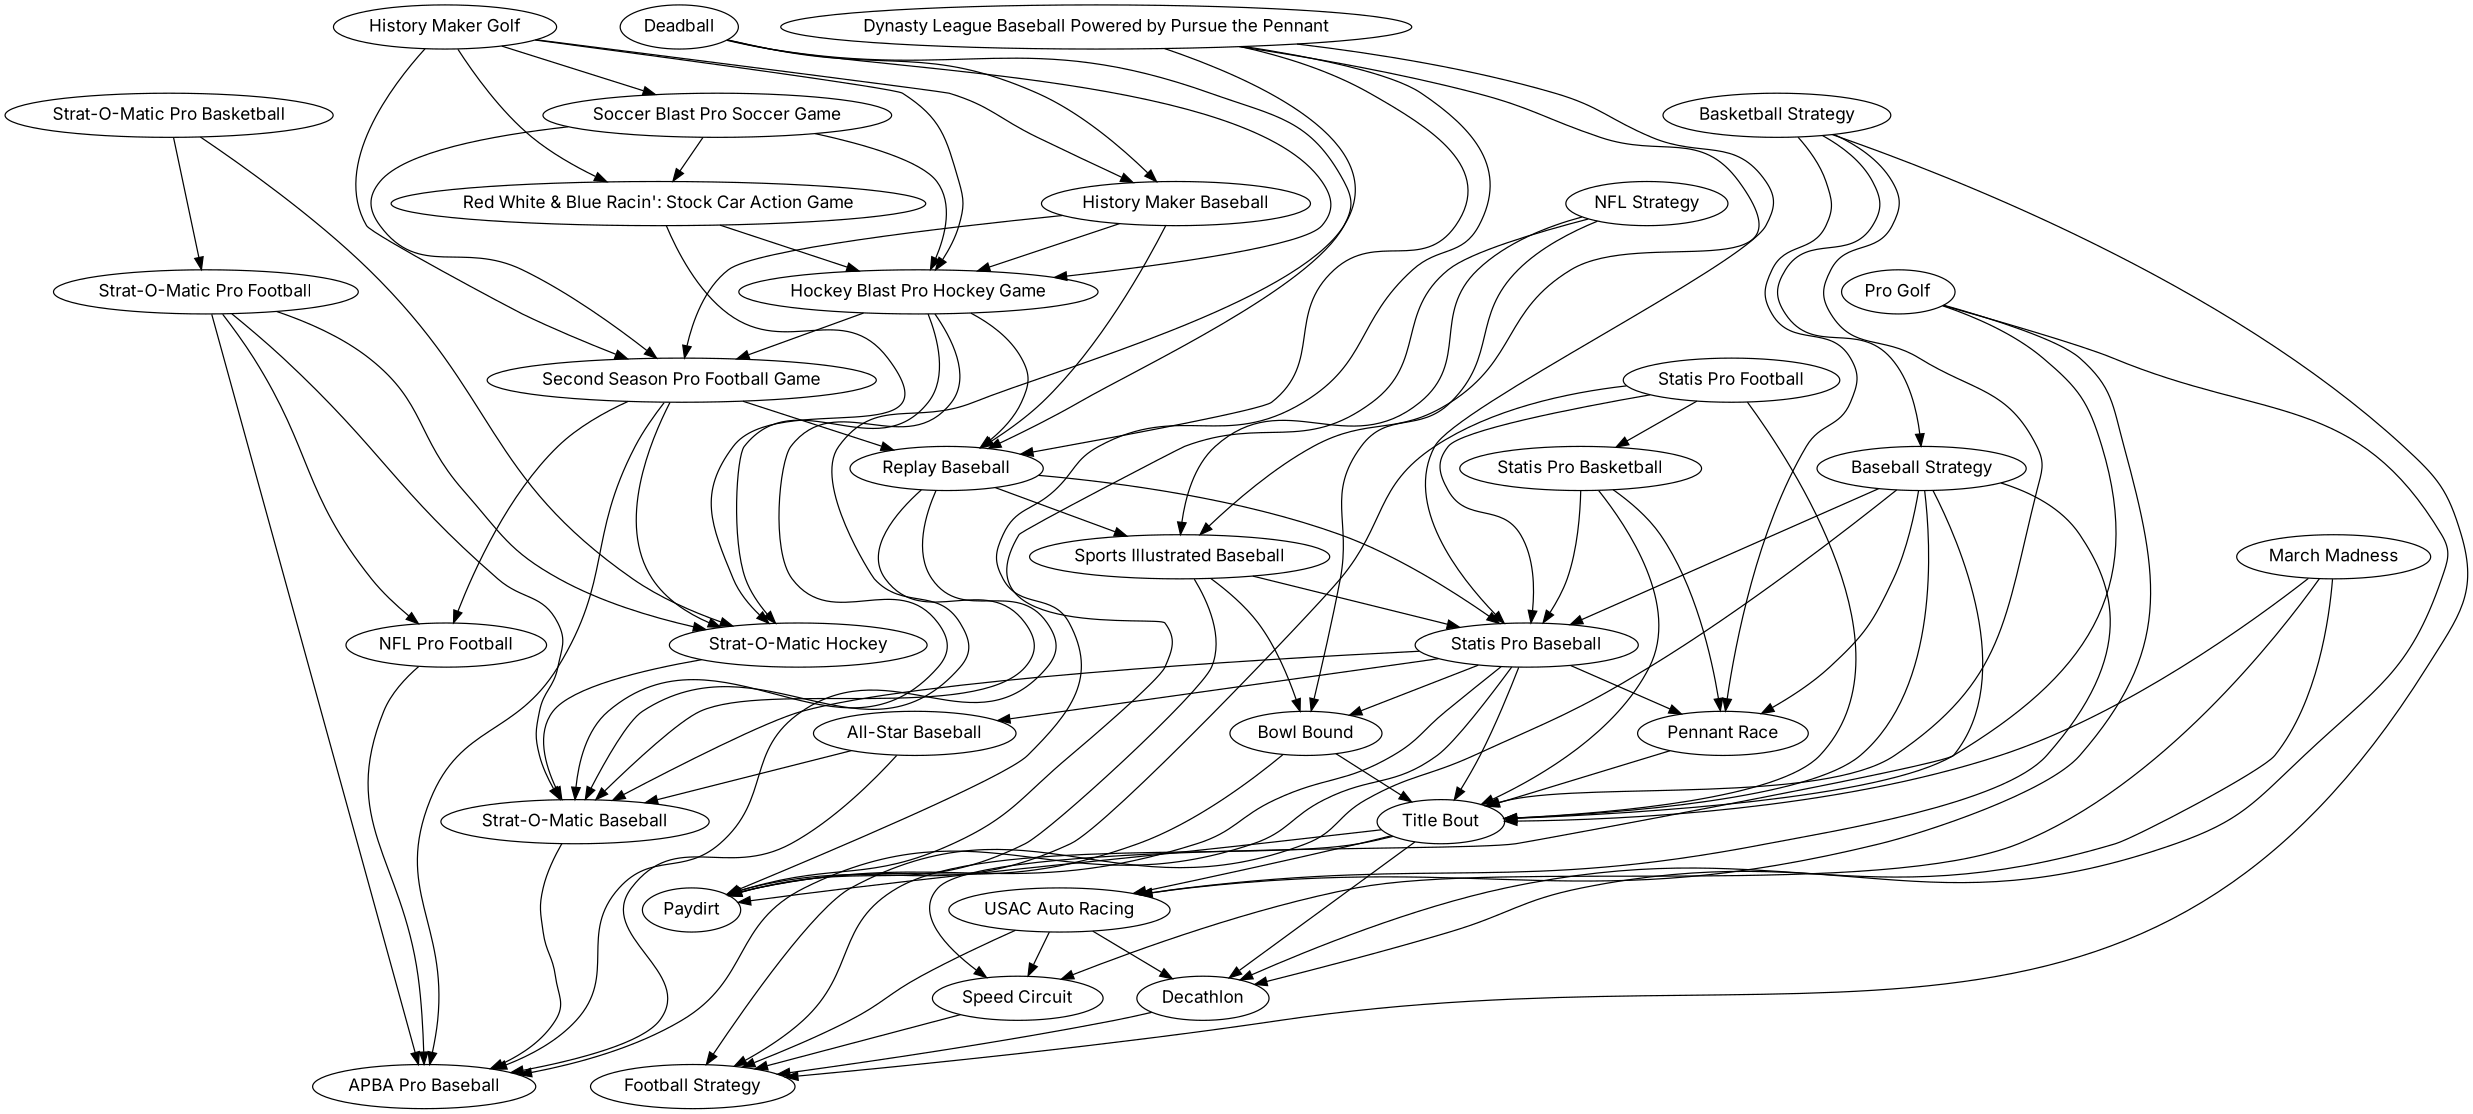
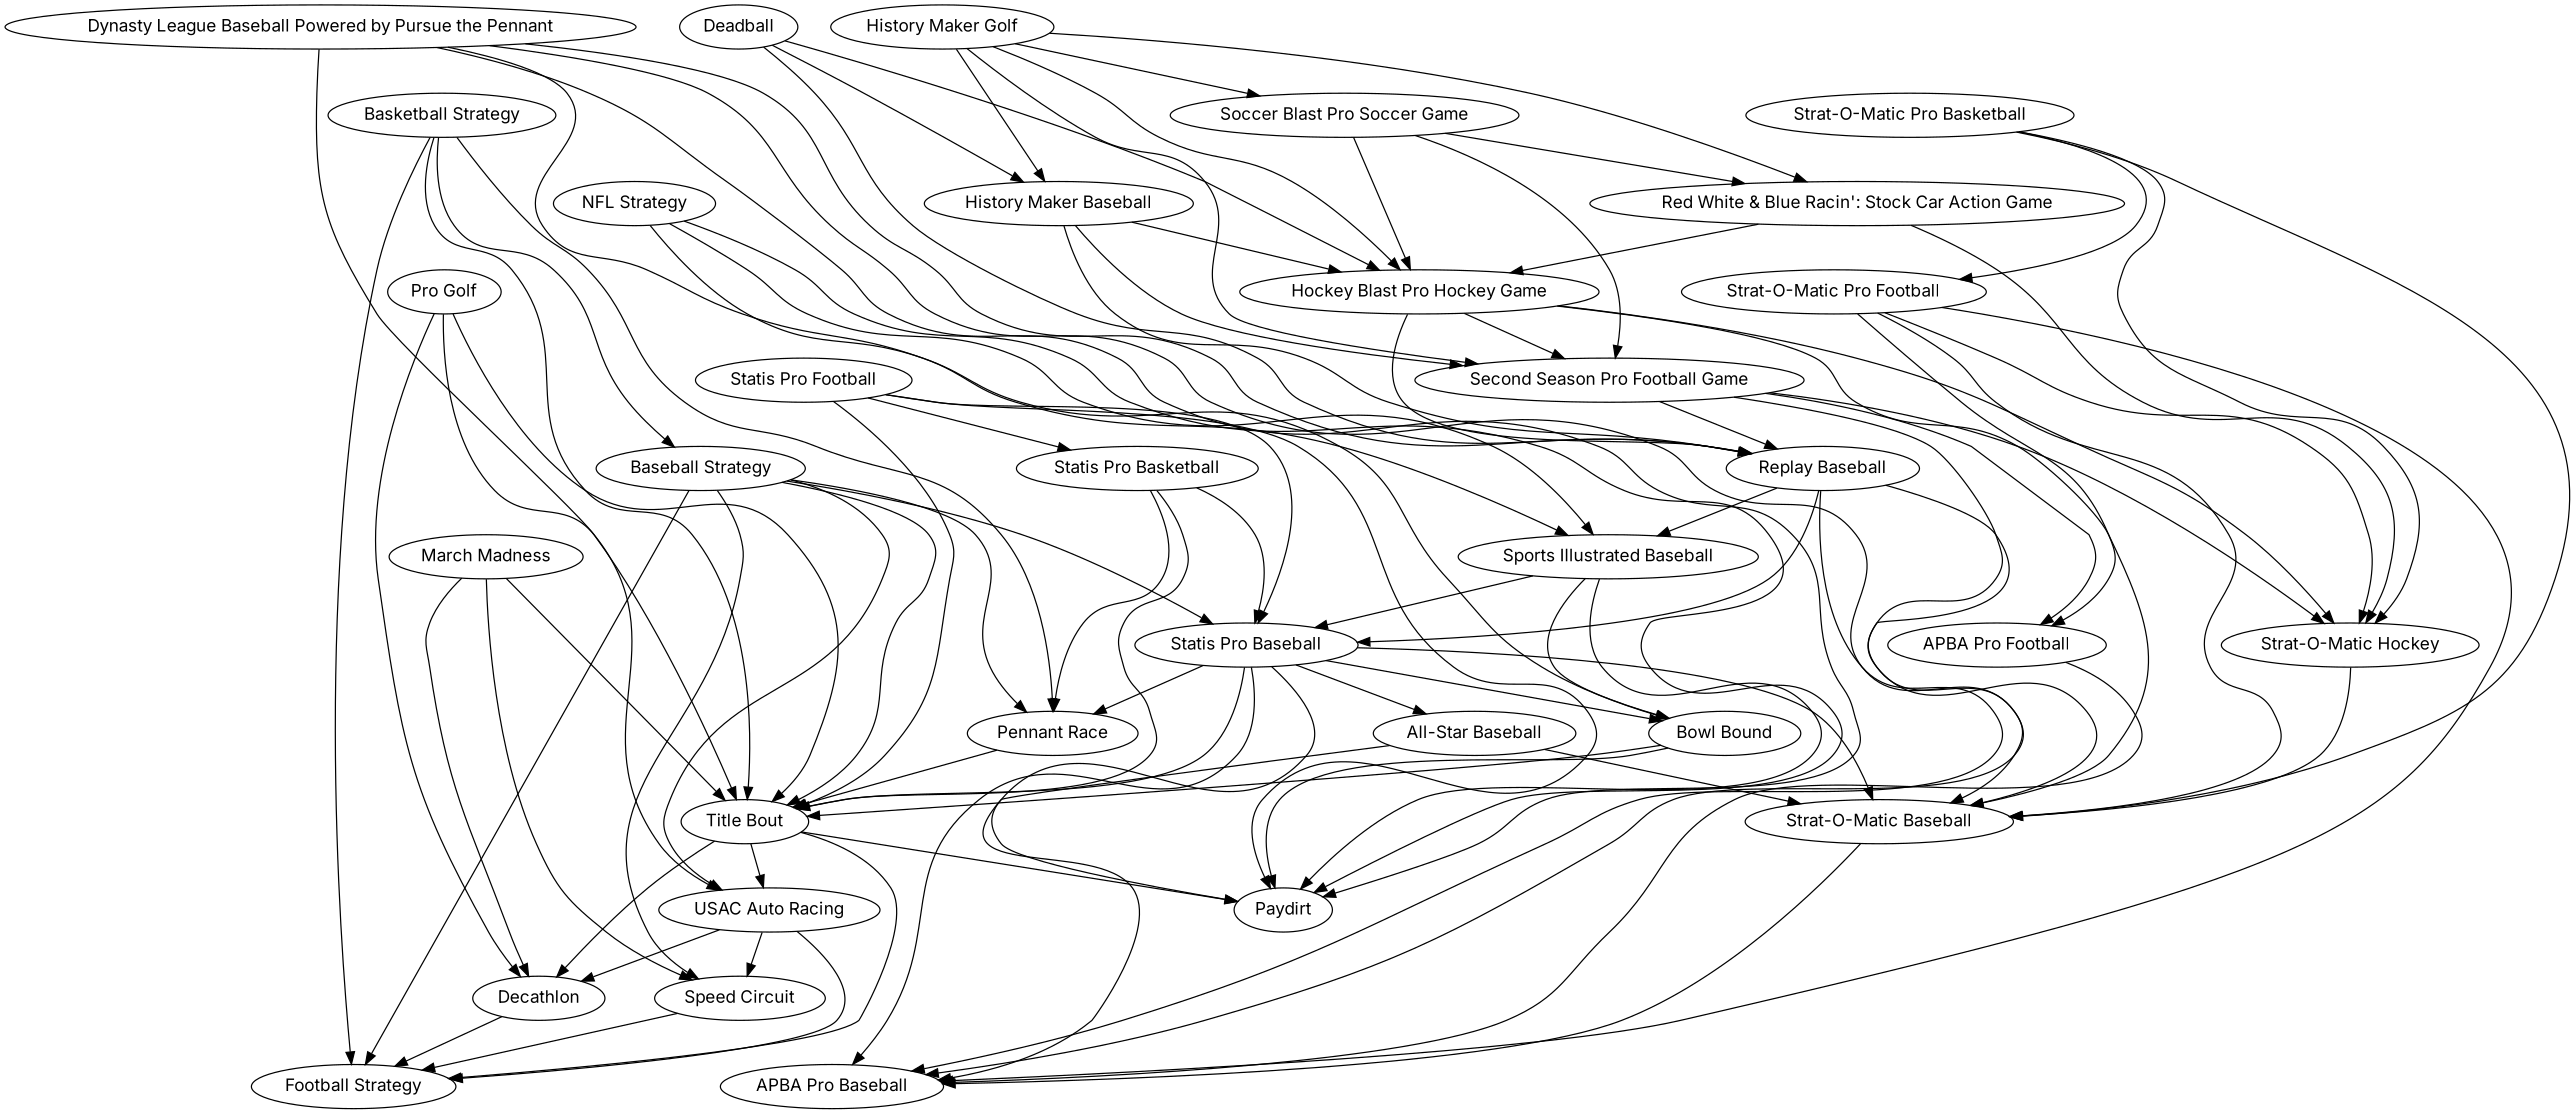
  digraph {
    fontname=Inter
    node [complexity=2.25 fontname=Inter max_players=2 max_players_best=2 max_players_rec=2 max_time=45 min_players=1 min_players_best=2 min_players_rec=1 min_time=120 year=1973]
    edge [fontname=Inter]
    n1 [bayes_rating=6.22389 complexity=2.3909 l="-46.20535453118543,-11.260891607179303" label="Strat-O-Matic Baseball" min_time=45 rating=7.85047 year=1962]
    n2 [bayes_rating=5.67902 complexity=1.8889 l="-46.023884172313394,-11.259408888889245" label="APBA Pro Baseball" max_time=30 min_time=30 rating=7.13394 year=1951]
    n3 [bayes_rating=5.5357 complexity=1.3077 l="-46.1724576214854,-11.096968126898926" label="All-Star Baseball" max_players_best=1 max_time=60 min_players=2 min_players_best=1 min_time=60 rating=6.05639 year=1941]
    n4 [bayes_rating=5.78091 complexity=2.1698 l="-45.71361835957863,-11.114511680079971" label="Statis Pro Baseball" max_time=20 min_time=20 rating=7.23457 year=1971]
    n5 [bayes_rating=5.74054 l="-45.69719347714552,-11.022834498296843" label=Paydirt max_time=90 min_time=60 rating=7.01139 year=1970]
    n6 [bayes_rating=5.63406 complexity=2.1707 l="-45.40761251349449,-10.997181557011949" label="Title Bout" min_players_best=1 min_time=45 rating=6.76113 year=1979]
    n7 [bayes_rating=5.50172 complexity=1.8571 l="-45.596265253557156,-10.961162813874665" label="Pennant Race" max_players=12 max_players_best=12 max_players_rec=12 max_time=10 min_players_best=1 min_time=10 rating=5.628 year=1983]
    n8 [bayes_rating=5.63407 complexity=1.875 l="-45.786433472944324,-10.969764337180829" label="Bowl Bound" max_players=4 max_time=60 min_time=60 rating=7.04708]
    n9 [bayes_rating=5.6429 complexity=1.5526 l="-45.299142642638394,-10.844673745475607" label="Football Strategy" max_players=4 max_time=150 min_players=2 min_players_rec=2 min_time=150 rating=6.43717 year=1959]
    n10 [bayes_rating=5.49526 complexity=1.1429 l="-45.015905603664855,-10.94963971958049" label=Decathlon max_players=8 max_players_best=4 max_players_rec=4 max_time=120 min_players_best=1 rating=5.481 year=1972]
    n11 [bayes_rating=5.52937 complexity=1.7241 l="-45.171809197603565,-10.930149647174023" label="USAC Auto Racing" max_players=33 max_players_best=6 max_players_rec=11 max_time=120 min_players=2 min_players_best=1 rating=6.06448 year=1979]
    n12 [bayes_rating=5.61334 complexity=2.5 l="-45.92190215680089,-11.359881043324448" label="Replay Baseball" max_time=30 min_players_best=1 min_time=30 rating=8.10315]
    n13 [bayes_rating=5.6233 complexity=1.96 l="-45.91878501938924,-11.07527714546671" label="Sports Illustrated Baseball" min_players_best=1 min_time=45 rating=7.30607 year=1972]
-   n14 [bayes_rating=5.54354 l="-46.114373983315005,-11.326487694360944" label="NFL Pro Football" max_time=120 min_players_best=1 rating=6.38875 year=1958]
+   n14 [bayes_rating=5.54354 l="-46.114373983315005,-11.326487694360944" label="APBA Pro Football" max_time=120 min_players_best=1 rating=6.38875 year=1958]
    n15 [bayes_rating=5.70628 complexity=2.3043 l="-46.334190565696794,-11.363555763751435" label="Strat-O-Matic Hockey" max_time=90 min_players=2 min_players_rec=2 min_time=90 rating=7.26605 year=1978]
    n16 [bayes_rating=5.74728 complexity=2.8293 l="-46.352785660623965,-11.27778992249642" label="Strat-O-Matic Pro Football" max_time=120 rating=7.28546 year=1968]
    n17 [bayes_rating=5.65185 complexity=2.7857 l="-46.046987558178465,-11.441295996513476" label="Second Season Pro Football Game" max_players_best=1 max_time=180 min_players_best=1 rating=8.18203 year=1999]
    n18 [bayes_rating=5.69706 complexity=2.4615 l="-45.866471287978975,-11.221620757266148" label="Dynasty League Baseball Powered by Pursue the Pennant" min_time=30 rating=7.88467 year=1985]
    n19 [bayes_rating=5.60891 complexity=2.65 l="-46.448914534127,-11.306369268318068" label="Strat-O-Matic Pro Basketball" max_time=90 min_players=2 min_players_rec=2 min_time=90 rating=7.16511]
    n20 [bayes_rating=5.61141 complexity=2.1429 l="-46.126708111917075,-11.489633812488368" label="Hockey Blast Pro Hockey Game" min_players_best=1 min_time=45 rating=8.03087 year=2010]
    n21 [bayes_rating=5.95736 complexity=2.0682 l="-45.218054514614785,-11.006559176411951" label="Speed Circuit" max_players=6 max_players_best=6 max_players_rec=7 max_time=120 min_players=2 min_players_best=6 min_players_rec=3 rating=6.90229 year=1971]
    n22 [bayes_rating=5.52643 complexity=1.9048 l="-45.449319888849026,-10.9009128014989" label="Baseball Strategy" max_time=90 min_players=2 min_players_rec=2 min_time=60 rating=5.86498 year=1960]
    n23 [bayes_rating=5.67576 complexity=2.1316 l="-45.54538755273635,-11.066367486623626" label="Statis Pro Basketball" max_time=90 min_players_best=1 min_time=90 rating=7.08549 year=1972]
    n24 [bayes_rating=5.64818 complexity=2.55 l="-45.5354386227047,-11.130000284478086" label="Statis Pro Football" max_time=120 rating=6.63147]
    n25 [bayes_rating=5.73239 complexity=2.2 l="-45.944472310421716,-11.496516632480532" label="History Maker Baseball" max_players_best=1 max_time=30 min_players_best=1 min_time=30 rating=8.23367 year=2013]
    n26 [bayes_rating=5.67417 complexity=2.2174 l="-45.77918966624955,-11.670656141196094" label=Deadball max_players_best=1 max_time=30 min_players_best=1 min_time=15 rating=8.1815 year=2017]
    n27 [bayes_rating=5.60096 complexity=2.375 l="-46.20543905277176,-11.537216666504523" label="Soccer Blast Pro Soccer Game" max_players_best=1 min_players_best=1 min_time=30 rating=8.15624 year=2014]
    n28 [bayes_rating=5.67187 complexity=1.9231 l="-46.15951810216208,-11.592120943773294" label="Red White & Blue Racin': Stock Car Action Game" max_players_best=1 max_players_rec=1 min_players_best=1 min_time=45 rating=8.58177 year=2012]
    n29 [bayes_rating=5.66585 complexity=2.3 l="-46.05413981814167,-11.554932311643848" label="History Maker Golf" max_players=4 max_players_best=1 max_players_rec=4 max_time=180 min_players_best=1 min_time=15 rating=8.51988 year=2017]
    n30 [bayes_rating=5.54426 complexity=2.2667 l="-45.09160199290331,-10.848628251624644" label="March Madness" max_players=64 max_players_best=31 max_players_rec=31 min_players=2 min_time=45 rating=6.33228 year=1991]
    n31 [bayes_rating=5.4971 complexity=2.1176 l="-45.48267811445761,-10.82492360858726" label="Basketball Strategy" max_time=30 min_players=2 min_players_rec=2 min_time=30 rating=5.53354 year=1974]
    n32 [bayes_rating=5.50914 complexity=1.68 l="-45.0645279418912,-11.039692230981338" label="Pro Golf" max_players=36 max_players_best=4 max_players_rec=4 max_time=60 min_time=60 rating=5.70814 year=1981]
    n33 [bayes_rating=5.60943 complexity=2.2273 l="-46.06890229042188,-10.897725051017707" label="NFL Strategy" max_time=150 min_players=2 min_players_rec=2 min_time=150 rating=6.88912 year=1970]
    n1 -> n2 [weight=0.225633393462894]
    n3 -> n1 [weight=0.129681415752799]
    n3 -> n2 [weight=0.13782414644872]
    n4 -> n1 [weight=0.182063100482699]
    n4 -> n2 [weight=0.168605690459591]
    n4 -> n3 [weight=0.114595298090644]
    n4 -> n5 [weight=0.226170862350444]
    n4 -> n6 [weight=0.264044312247074]
    n4 -> n7 [weight=0.24460485989749]
    n4 -> n8 [weight=0.211107301880981]
    n6 -> n5 [weight=0.247792729088878]
    n6 -> n9 [weight=0.191458118470388]
    n6 -> n10 [weight=0.207518415900852]
    n6 -> n11 [weight=0.19510811381335]
    n7 -> n6 [weight=0.222813723374899]
    n8 -> n5 [weight=0.317597384555685]
    n8 -> n6 [weight=0.205557143213283]
    n10 -> n9 [weight=0.158611850290537]
    n11 -> n9 [weight=0.139329856735979]
    n11 -> n10 [weight=0.163109602147522]
    n11 -> n21 [weight=0.209819429910333]
    n12 -> n1 [weight=0.159790876077984]
    n12 -> n2 [weight=0.217884031473937]
    n12 -> n4 [weight=0.168963452667367]
    n12 -> n13 [weight=0.130865828984421]
    n13 -> n4 [weight=0.218422525082216]
    n13 -> n5 [weight=0.240887553734931]
    n13 -> n8 [weight=0.237748060151161]
    n14 -> n2 [weight=0.362330151285382]
    n15 -> n1 [weight=0.320498442360049]
    n16 -> n1 [weight=0.386137451283523]
    n16 -> n2 [weight=0.155578480274928]
    n16 -> n14 [weight=0.183462099998606]
    n16 -> n15 [weight=0.366398977490464]
    n17 -> n2 [weight=0.174889028936401]
    n17 -> n12 [weight=0.357522033060717]
    n17 -> n14 [weight=0.189545867244054]
    n17 -> n15 [weight=0.157750614407624]
    n18 -> n1 [weight=0.168563199040894]
-   n18 -> n4 [weight=0.19367019720707]
+   n18 -> n6 [weight=0.19367019720707]
    n18 -> n5 [weight=0.09284783532093]
    n18 -> n12 [weight=0.182343804879875]
    n18 -> n13 [weight=0.162454508749836]
+   n19 -> n1 [weight=0.300414311738472]
    n19 -> n15 [weight=0.34622132362985]
    n19 -> n16 [weight=0.433286617370035]
    n20 -> n1 [weight=0.148704033742524]
    n20 -> n12 [weight=0.238888815524402]
    n20 -> n15 [weight=0.226046562194321]
    n20 -> n17 [weight=0.45255289023123]
    n21 -> n9 [weight=0.17611454667171]
    n22 -> n4 [weight=0.195043829760046]
    n22 -> n6 [weight=0.177836786002988]
    n22 -> n7 [weight=0.242015936152235]
    n22 -> n9 [weight=0.327757687696554]
    n22 -> n11 [weight=0.183249705215853]
    n22 -> n21 [weight=0.168449487550904]
    n23 -> n4 [weight=0.377570438312509]
    n23 -> n6 [weight=0.271505277715802]
    n23 -> n7 [weight=0.250049075166368]
    n24 -> n4 [weight=0.384441945873146]
    n24 -> n5 [weight=0.230326614672835]
    n24 -> n6 [weight=0.205971038775913]
    n24 -> n23 [weight=0.327325348873919]
    n25 -> n12 [weight=0.265252208189433]
    n25 -> n17 [weight=0.401735574452073]
    n25 -> n20 [weight=0.426916111031449]
    n26 -> n12 [weight=0.0723678645599052]
    n26 -> n20 [weight=0.0882035884080976]
    n26 -> n25 [weight=0.106491478595865]
    n27 -> n17 [weight=0.37280358304609]
    n27 -> n20 [weight=0.403207413648517]
    n27 -> n28 [weight=0.37736603053911]
    n28 -> n15 [weight=0.153527536069613]
    n28 -> n20 [weight=0.431696875582829]
    n29 -> n17 [weight=0.359833735683942]
    n29 -> n20 [weight=0.414114434210994]
    n29 -> n25 [weight=0.399559694952249]
    n29 -> n27 [weight=0.404687022033365]
    n29 -> n28 [weight=0.426368869338262]
    n30 -> n6 [weight=0.178143436482657]
    n30 -> n10 [weight=0.195218963472603]
    n30 -> n21 [weight=0.186670489330624]
    n31 -> n6 [weight=0.191419029337796]
    n31 -> n7 [weight=0.177032135585104]
    n31 -> n9 [weight=0.267177358623435]
    n31 -> n22 [weight=0.33164451948663]
    n32 -> n6 [weight=0.169641551565315]
    n32 -> n10 [weight=0.23179339288549]
    n32 -> n11 [weight=0.216945380346162]
    n33 -> n5 [weight=0.11875843641814]
    n33 -> n8 [weight=0.113517299140966]
    n33 -> n13 [weight=0.124643979075859]
  }
